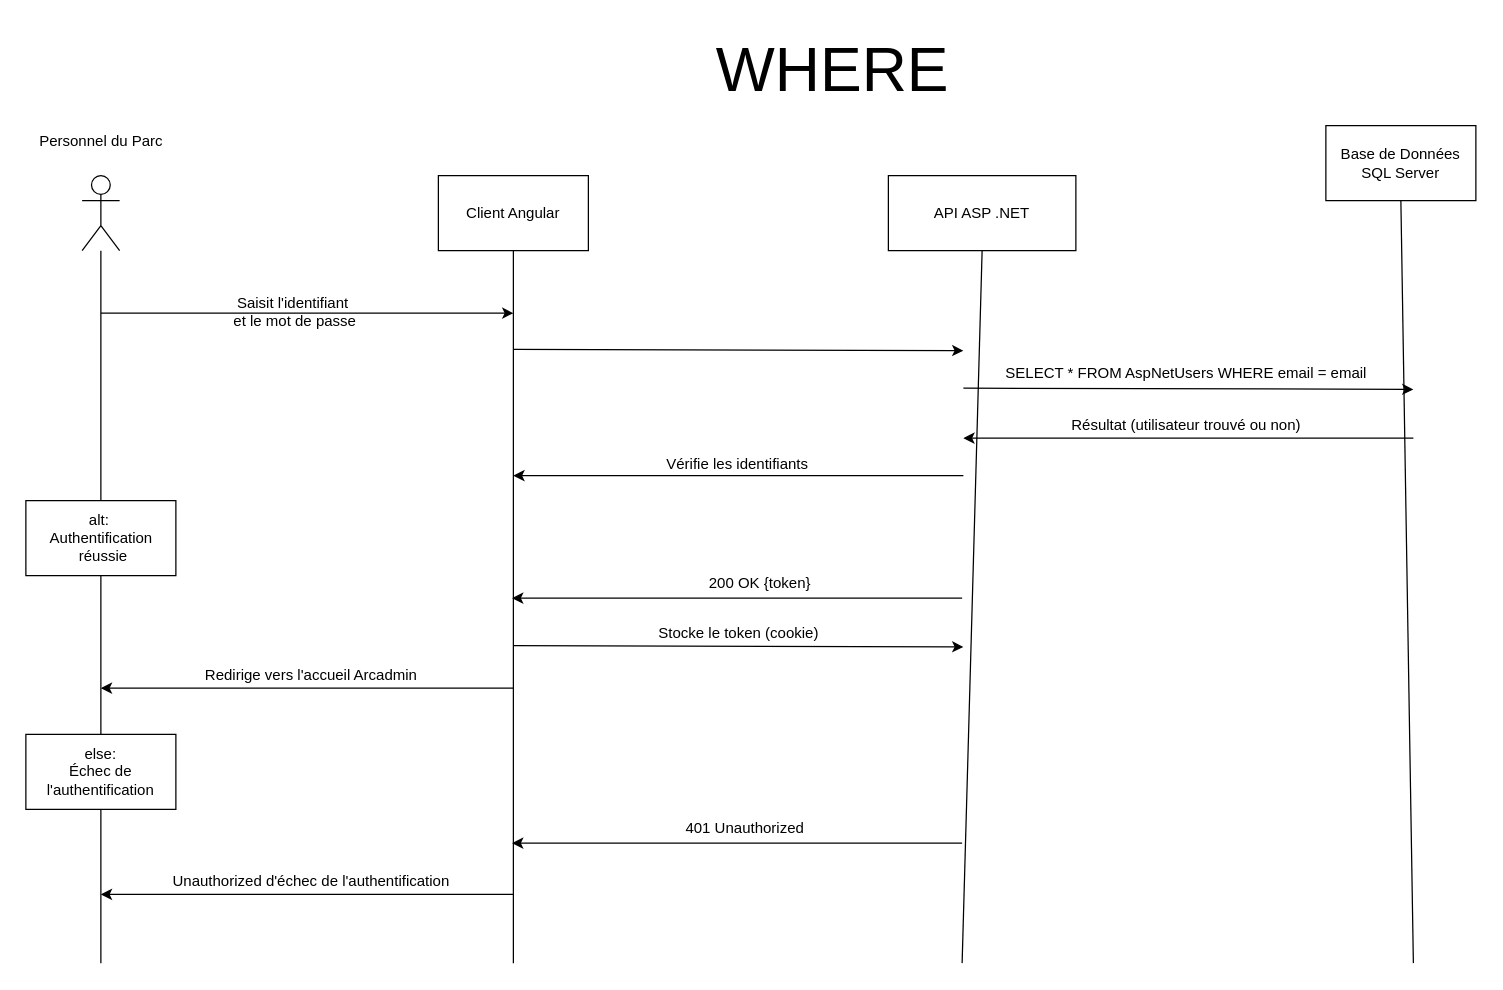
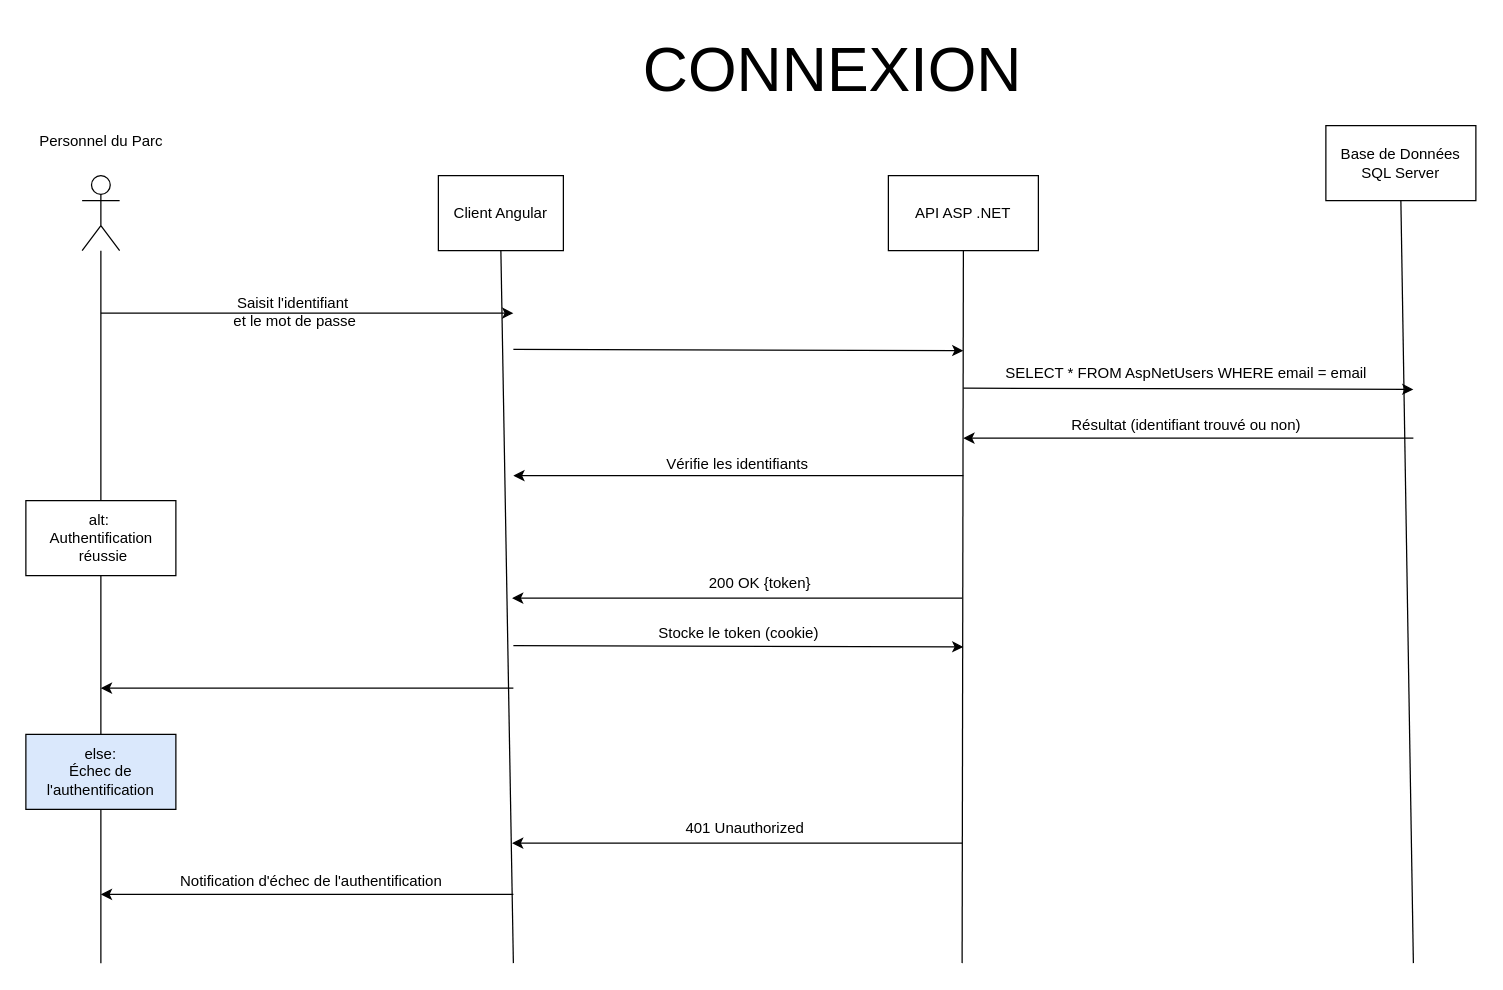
  <mxCell id="0" />
  <mxCell id="1" parent="0" />
  <mxCell id="2" value="" style="shape=umlActor;verticalLabelPosition=bottom;verticalAlign=top;html=1;outlineConnect=0;" vertex="1" parent="1"><mxGeometry x="65" y="140" width="30" height="60" as="geometry" /></mxCell>
  <mxCell id="3" value="" style="endArrow=none;html=1;rounded=0;" edge="1" parent="1" target="2"><mxGeometry width="50" height="50" relative="1" as="geometry"><mxPoint x="80" y="770" as="sourcePoint" /><mxPoint x="75" y="240" as="targetPoint" /></mxGeometry></mxCell>
- <mxCell id="4" value="&lt;font style=&quot;font-size: 50px;&quot;&gt;WHERE&lt;/font&gt;" style="text;html=1;align=center;verticalAlign=middle;resizable=0;points=[];autosize=1;strokeColor=none;fillColor=none;" vertex="1" parent="1"><mxGeometry x="500" y="20" width="330" height="70" as="geometry" /></mxCell>
- <mxCell id="5" value="Client Angular" style="rounded=0;whiteSpace=wrap;html=1;" vertex="1" parent="1"><mxGeometry x="350" y="140" width="120" height="60" as="geometry" /></mxCell>
- <mxCell id="6" value="API ASP .NET" style="rounded=0;whiteSpace=wrap;html=1;" vertex="1" parent="1"><mxGeometry x="710" y="140" width="150" height="60" as="geometry" /></mxCell>
+ <mxCell id="4" value="&lt;font style=&quot;font-size: 50px;&quot;&gt;CONNEXION&lt;/font&gt;" style="text;html=1;align=center;verticalAlign=middle;resizable=0;points=[];autosize=1;strokeColor=none;fillColor=none;" vertex="1" parent="1"><mxGeometry x="500" y="20" width="330" height="70" as="geometry" /></mxCell>
+ <mxCell id="5" value="Client Angular" style="rounded=0;whiteSpace=wrap;html=1;" vertex="1" parent="1"><mxGeometry x="350" y="140" width="100" height="60" as="geometry" /></mxCell>
+ <mxCell id="6" value="API ASP .NET" style="rounded=0;whiteSpace=wrap;html=1;" vertex="1" parent="1"><mxGeometry x="710" y="140" width="120" height="60" as="geometry" /></mxCell>
  <mxCell id="7" value="Base de Données SQL Server" style="rounded=0;whiteSpace=wrap;html=1;" vertex="1" parent="1"><mxGeometry x="1060" y="100" width="120" height="60" as="geometry" /></mxCell>
  <mxCell id="8" value="" style="endArrow=none;html=1;rounded=0;entryX=0.5;entryY=1;entryDx=0;entryDy=0;" edge="1" parent="1" target="5"><mxGeometry width="50" height="50" relative="1" as="geometry"><mxPoint x="410" y="770" as="sourcePoint" /><mxPoint x="409.41" y="260" as="targetPoint" /></mxGeometry></mxCell>
  <mxCell id="9" value="" style="endArrow=none;html=1;rounded=0;entryX=0.5;entryY=1;entryDx=0;entryDy=0;" edge="1" parent="1" target="6"><mxGeometry width="50" height="50" relative="1" as="geometry"><mxPoint x="769" y="770" as="sourcePoint" /><mxPoint x="769.41" y="280" as="targetPoint" /></mxGeometry></mxCell>
  <mxCell id="10" value="" style="endArrow=none;html=1;rounded=0;entryX=0.5;entryY=1;entryDx=0;entryDy=0;" edge="1" parent="1" target="7"><mxGeometry width="50" height="50" relative="1" as="geometry"><mxPoint x="1130" y="770" as="sourcePoint" /><mxPoint x="1129.41" y="270" as="targetPoint" /></mxGeometry></mxCell>
  <mxCell id="11" value="" style="endArrow=classic;html=1;rounded=0;" edge="1" parent="1"><mxGeometry width="50" height="50" relative="1" as="geometry"><mxPoint x="80" y="250" as="sourcePoint" /><mxPoint x="410" y="250" as="targetPoint" /></mxGeometry></mxCell>
  <mxCell id="12" value="Saisit l'identifiant&amp;nbsp;&lt;div&gt;et le mot de passe&lt;/div&gt;" style="text;html=1;align=center;verticalAlign=middle;resizable=0;points=[];autosize=1;strokeColor=none;fillColor=none;" vertex="1" parent="1"><mxGeometry x="175" y="229" width="120" height="40" as="geometry" /></mxCell>
  <mxCell id="13" value="" style="endArrow=classic;html=1;rounded=0;" edge="1" parent="1"><mxGeometry width="50" height="50" relative="1" as="geometry"><mxPoint x="410" y="279" as="sourcePoint" /><mxPoint x="770" y="280" as="targetPoint" /></mxGeometry></mxCell>
  <mxCell id="14" value="" style="endArrow=classic;html=1;rounded=0;" edge="1" parent="1"><mxGeometry width="50" height="50" relative="1" as="geometry"><mxPoint x="770" y="310" as="sourcePoint" /><mxPoint x="1130" y="311" as="targetPoint" /></mxGeometry></mxCell>
  <mxCell id="15" value="SELECT * FROM AspNetUsers WHERE email = email" style="text;html=1;align=center;verticalAlign=middle;resizable=0;points=[];autosize=1;strokeColor=none;fillColor=none;" vertex="1" parent="1"><mxGeometry x="793" y="283" width="310" height="30" as="geometry" /></mxCell>
  <mxCell id="16" value="" style="endArrow=classic;html=1;rounded=0;" edge="1" parent="1"><mxGeometry width="50" height="50" relative="1" as="geometry"><mxPoint x="1130" y="350" as="sourcePoint" /><mxPoint x="770" y="350" as="targetPoint" /></mxGeometry></mxCell>
- <mxCell id="17" value="Résultat (utilisateur trouvé ou non)" style="text;html=1;align=center;verticalAlign=middle;resizable=0;points=[];autosize=1;strokeColor=none;fillColor=none;" vertex="1" parent="1"><mxGeometry x="843" y="325" width="210" height="30" as="geometry" /></mxCell>
+ <mxCell id="17" value="Résultat (identifiant trouvé ou non)" style="text;html=1;align=center;verticalAlign=middle;resizable=0;points=[];autosize=1;strokeColor=none;fillColor=none;" vertex="1" parent="1"><mxGeometry x="843" y="325" width="210" height="30" as="geometry" /></mxCell>
  <mxCell id="18" value="" style="endArrow=classic;html=1;rounded=0;" edge="1" parent="1"><mxGeometry width="50" height="50" relative="1" as="geometry"><mxPoint x="770" y="380" as="sourcePoint" /><mxPoint x="410" y="380" as="targetPoint" /></mxGeometry></mxCell>
  <mxCell id="19" value="Vérifie les identifiants" style="text;html=1;align=center;verticalAlign=middle;resizable=0;points=[];autosize=1;strokeColor=none;fillColor=none;" vertex="1" parent="1"><mxGeometry x="519" y="356" width="140" height="30" as="geometry" /></mxCell>
  <mxCell id="20" value="" style="rounded=0;whiteSpace=wrap;html=1;" vertex="1" parent="1"><mxGeometry x="20" y="400" width="120" height="60" as="geometry" /></mxCell>
  <mxCell id="21" value="alt:&amp;nbsp;&lt;div&gt;Authentification&lt;/div&gt;&lt;div&gt;&amp;nbsp;réussie&lt;/div&gt;" style="text;html=1;align=center;verticalAlign=middle;resizable=0;points=[];autosize=1;strokeColor=none;fillColor=none;" vertex="1" parent="1"><mxGeometry x="25" y="400" width="110" height="60" as="geometry" /></mxCell>
  <mxCell id="22" value="" style="endArrow=classic;html=1;rounded=0;" edge="1" parent="1"><mxGeometry width="50" height="50" relative="1" as="geometry"><mxPoint x="769" y="478" as="sourcePoint" /><mxPoint x="409" y="478" as="targetPoint" /></mxGeometry></mxCell>
  <mxCell id="23" value="200 OK {token}" style="text;html=1;align=center;verticalAlign=middle;resizable=0;points=[];autosize=1;strokeColor=none;fillColor=none;" vertex="1" parent="1"><mxGeometry x="557" y="451" width="100" height="30" as="geometry" /></mxCell>
  <mxCell id="24" value="" style="endArrow=classic;html=1;rounded=0;" edge="1" parent="1"><mxGeometry width="50" height="50" relative="1" as="geometry"><mxPoint x="410" y="516" as="sourcePoint" /><mxPoint x="770" y="517" as="targetPoint" /></mxGeometry></mxCell>
  <mxCell id="25" value="Stocke le token (cookie)" style="text;html=1;align=center;verticalAlign=middle;resizable=0;points=[];autosize=1;strokeColor=none;fillColor=none;" vertex="1" parent="1"><mxGeometry x="515" y="491" width="150" height="30" as="geometry" /></mxCell>
  <mxCell id="26" value="" style="endArrow=classic;html=1;rounded=0;" edge="1" parent="1"><mxGeometry width="50" height="50" relative="1" as="geometry"><mxPoint x="410" y="550" as="sourcePoint" /><mxPoint x="80" y="550" as="targetPoint" /></mxGeometry></mxCell>
- <mxCell id="27" value="Redirige vers l'accueil Arcadmin" style="text;html=1;align=center;verticalAlign=middle;resizable=0;points=[];autosize=1;strokeColor=none;fillColor=none;" vertex="1" parent="1"><mxGeometry x="153" y="525" width="190" height="30" as="geometry" /></mxCell>
- <mxCell id="28" value="else:&lt;div&gt;Échec de l'authentification&lt;/div&gt;" style="rounded=0;whiteSpace=wrap;html=1;" vertex="1" parent="1"><mxGeometry x="20" y="587" width="120" height="60" as="geometry" /></mxCell>
+ <mxCell id="28" value="else:&lt;div&gt;Échec de l'authentification&lt;/div&gt;" style="rounded=0;whiteSpace=wrap;html=1;fillColor=#dae8fc;" vertex="1" parent="1"><mxGeometry x="20" y="587" width="120" height="60" as="geometry" /></mxCell>
  <mxCell id="29" value="" style="endArrow=classic;html=1;rounded=0;" edge="1" parent="1"><mxGeometry width="50" height="50" relative="1" as="geometry"><mxPoint x="769" y="674" as="sourcePoint" /><mxPoint x="409" y="674" as="targetPoint" /></mxGeometry></mxCell>
  <mxCell id="30" value="401 Unauthorized" style="text;html=1;align=center;verticalAlign=middle;resizable=0;points=[];autosize=1;strokeColor=none;fillColor=none;" vertex="1" parent="1"><mxGeometry x="535" y="647" width="120" height="30" as="geometry" /></mxCell>
  <mxCell id="31" value="" style="endArrow=classic;html=1;rounded=0;" edge="1" parent="1"><mxGeometry width="50" height="50" relative="1" as="geometry"><mxPoint x="410" y="715" as="sourcePoint" /><mxPoint x="80" y="715" as="targetPoint" /></mxGeometry></mxCell>
- <mxCell id="32" value="Unauthorized d'échec de l'authentification" style="text;html=1;align=center;verticalAlign=middle;resizable=0;points=[];autosize=1;strokeColor=none;fillColor=none;" vertex="1" parent="1"><mxGeometry x="133" y="690" width="230" height="30" as="geometry" /></mxCell>
+ <mxCell id="32" value="Notification d'échec de l'authentification" style="text;html=1;align=center;verticalAlign=middle;resizable=0;points=[];autosize=1;strokeColor=none;fillColor=none;" vertex="1" parent="1"><mxGeometry x="133" y="690" width="230" height="30" as="geometry" /></mxCell>
  <mxCell id="33" value="Personnel du Parc" style="text;html=1;align=center;verticalAlign=middle;resizable=0;points=[];autosize=1;strokeColor=none;fillColor=none;" vertex="1" parent="1"><mxGeometry x="20" y="98" width="120" height="30" as="geometry" /></mxCell>
